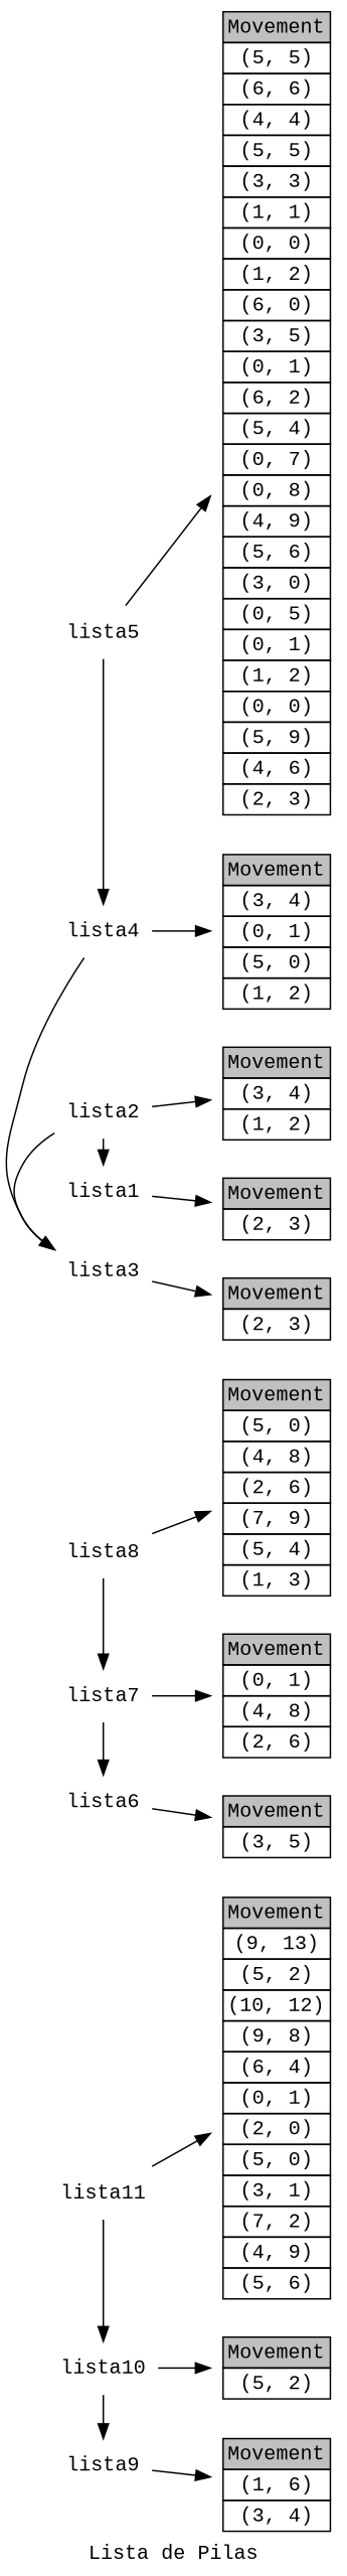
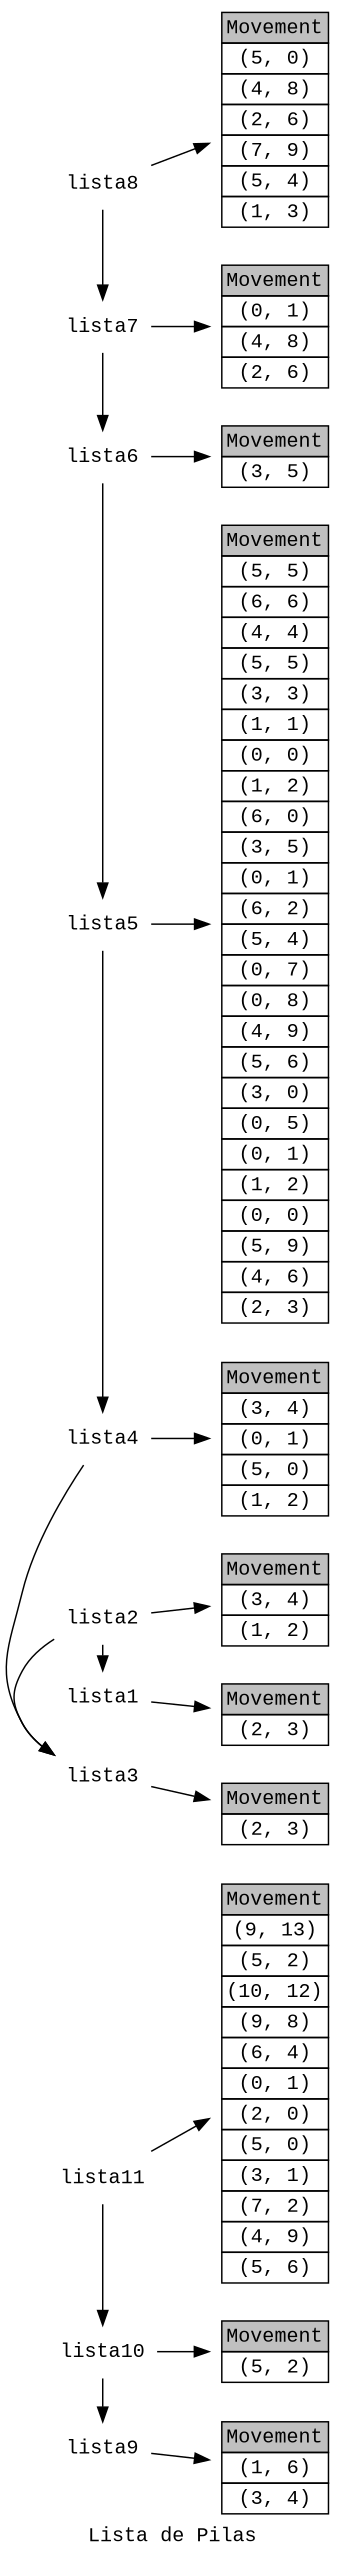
  digraph {
    fontname="Liberation Mono"
    label="Lista de Pilas"
    rankdir=LR
    node [fontname="Liberation Mono" shape=plaintext]
    edge [fontname="Liberation Mono"]
    n1 [label=lista11]
    n2 [label=< 	<TABLE BORDER="0" CELLBORDER="1" CELLSPACING="0"> 	<TR><TD bgcolor="gray">Movement</TD></TR> 	<TR><TD>(9, 13)</TD></TR> 	<TR><TD>(5, 2)</TD></TR> 	<TR><TD>(10, 12)</TD></TR> 	<TR><TD>(9, 8)</TD></TR> 	<TR><TD>(6, 4)</TD></TR> 	<TR><TD>(0, 1)</TD></TR> 	<TR><TD>(2, 0)</TD></TR> 	<TR><TD>(5, 0)</TD></TR> 	<TR><TD>(3, 1)</TD></TR> 	<TR><TD>(7, 2)</TD></TR> 	<TR><TD>(4, 9)</TD></TR> 	<TR><TD>(5, 6)</TD></TR> 	</TABLE>>]
    n3 [label=lista10]
    n4 [label=< 	<TABLE BORDER="0" CELLBORDER="1" CELLSPACING="0"> 	<TR><TD bgcolor="gray">Movement</TD></TR> 	<TR><TD>(5, 2)</TD></TR> 	</TABLE>>]
    n5 [label=lista9]
    n6 [label=< 	<TABLE BORDER="0" CELLBORDER="1" CELLSPACING="0"> 	<TR><TD bgcolor="gray">Movement</TD></TR> 	<TR><TD>(1, 6)</TD></TR> 	<TR><TD>(3, 4)</TD></TR> 	</TABLE>>]
    n7 [label=lista8]
    n8 [label=< 	<TABLE BORDER="0" CELLBORDER="1" CELLSPACING="0"> 	<TR><TD bgcolor="gray">Movement</TD></TR> 	<TR><TD>(5, 0)</TD></TR> 	<TR><TD>(4, 8)</TD></TR> 	<TR><TD>(2, 6)</TD></TR> 	<TR><TD>(7, 9)</TD></TR> 	<TR><TD>(5, 4)</TD></TR> 	<TR><TD>(1, 3)</TD></TR> 	</TABLE>>]
    n9 [label=lista7]
    n10 [label=< 	<TABLE BORDER="0" CELLBORDER="1" CELLSPACING="0"> 	<TR><TD bgcolor="gray">Movement</TD></TR> 	<TR><TD>(0, 1)</TD></TR> 	<TR><TD>(4, 8)</TD></TR> 	<TR><TD>(2, 6)</TD></TR> 	</TABLE>>]
    n11 [label=lista6]
    n12 [label=< 	<TABLE BORDER="0" CELLBORDER="1" CELLSPACING="0"> 	<TR><TD bgcolor="gray">Movement</TD></TR> 	<TR><TD>(3, 5)</TD></TR> 	</TABLE>>]
    n13 [label=lista5]
    n14 [label=< 	<TABLE BORDER="0" CELLBORDER="1" CELLSPACING="0"> 	<TR><TD bgcolor="gray">Movement</TD></TR> 	<TR><TD>(5, 5)</TD></TR> 	<TR><TD>(6, 6)</TD></TR> 	<TR><TD>(4, 4)</TD></TR> 	<TR><TD>(5, 5)</TD></TR> 	<TR><TD>(3, 3)</TD></TR> 	<TR><TD>(1, 1)</TD></TR> 	<TR><TD>(0, 0)</TD></TR> 	<TR><TD>(1, 2)</TD></TR> 	<TR><TD>(6, 0)</TD></TR> 	<TR><TD>(3, 5)</TD></TR> 	<TR><TD>(0, 1)</TD></TR> 	<TR><TD>(6, 2)</TD></TR> 	<TR><TD>(5, 4)</TD></TR> 	<TR><TD>(0, 7)</TD></TR> 	<TR><TD>(0, 8)</TD></TR> 	<TR><TD>(4, 9)</TD></TR> 	<TR><TD>(5, 6)</TD></TR> 	<TR><TD>(3, 0)</TD></TR> 	<TR><TD>(0, 5)</TD></TR> 	<TR><TD>(0, 1)</TD></TR> 	<TR><TD>(1, 2)</TD></TR> 	<TR><TD>(0, 0)</TD></TR> 	<TR><TD>(5, 9)</TD></TR> 	<TR><TD>(4, 6)</TD></TR> 	<TR><TD>(2, 3)</TD></TR> 	</TABLE>>]
    n15 [label=lista4]
    n16 [label=< 	<TABLE BORDER="0" CELLBORDER="1" CELLSPACING="0"> 	<TR><TD bgcolor="gray">Movement</TD></TR> 	<TR><TD>(3, 4)</TD></TR> 	<TR><TD>(0, 1)</TD></TR> 	<TR><TD>(5, 0)</TD></TR> 	<TR><TD>(1, 2)</TD></TR> 	</TABLE>>]
    n17 [label=lista3]
    n18 [label=< 	<TABLE BORDER="0" CELLBORDER="1" CELLSPACING="0"> 	<TR><TD bgcolor="gray">Movement</TD></TR> 	<TR><TD>(2, 3)</TD></TR> 	</TABLE>>]
    n19 [label=lista2]
    n20 [label=< 	<TABLE BORDER="0" CELLBORDER="1" CELLSPACING="0"> 	<TR><TD bgcolor="gray">Movement</TD></TR> 	<TR><TD>(3, 4)</TD></TR> 	<TR><TD>(1, 2)</TD></TR> 	</TABLE>>]
    n21 [label=lista1]
    n22 [label=< 	<TABLE BORDER="0" CELLBORDER="1" CELLSPACING="0"> 	<TR><TD bgcolor="gray">Movement</TD></TR> 	<TR><TD>(2, 3)</TD></TR> 	</TABLE>>]
    subgraph sub_1 {
      n1
      n2
    }
    subgraph sub_2 {
      n3
      n4
    }
    subgraph sub_3 {
      n5
      n6
    }
    subgraph sub_4 {
      n7
      n8
    }
    subgraph sub_5 {
      n9
      n10
    }
    subgraph sub_6 {
      n11
      n12
    }
    subgraph sub_7 {
      n13
      n14
    }
    subgraph sub_8 {
      n15
      n16
    }
    subgraph sub_9 {
      n17
      n18
    }
    subgraph sub_10 {
      n19
      n20
    }
    subgraph sub_11 {
      n21
      n22
    }
    subgraph sub_12 {
      rank=same
      n1
      n3
      n5
      n7
      n9
      n11
      n13
      n15
      n17
      n19
      n21
    }
    n1 -> n2
    n1 -> n3
    n3 -> n4
    n3 -> n5
    n5 -> n6
    n7 -> n8
    n7 -> n9
    n9 -> n10
    n9 -> n11
    n11 -> n12
+   n11 -> n13
    n13 -> n14
    n13 -> n15
    n15 -> n16
    n15 -> n17
    n17 -> n18
    n19 -> n17
    n19 -> n20
    n19 -> n21
    n21 -> n22
  }
